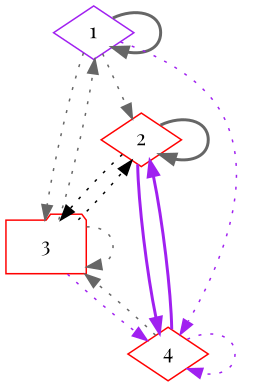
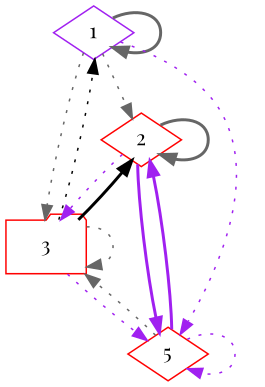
  digraph {
    fontname="Playfair Display"
    node [color=red fontname="Playfair Display" shape=diamond]
    edge [color=gray40 fontname="Playfair Display" style=dotted]
    1 [color=purple]
    2
    3 [shape=folder]
-   4
+   4 [label=5]
    1 -> 1 [style=bold]
    1 -> 2
    1 -> 3
    1 -> 4 [color=purple]
    2 -> 2 [style=bold]
-   2 -> 3 [color=black]
+   2 -> 3 [color=purple]
    2 -> 4 [color=purple style=bold]
-   3 -> 1
-   3 -> 2 [color=black]
+   3 -> 1 [color=black]
+   3 -> 2 [color=black style=bold]
    3 -> 3
    3 -> 4 [color=purple]
    4 -> 2 [color=purple style=bold]
    4 -> 3
    4 -> 4 [color=purple]
  }
